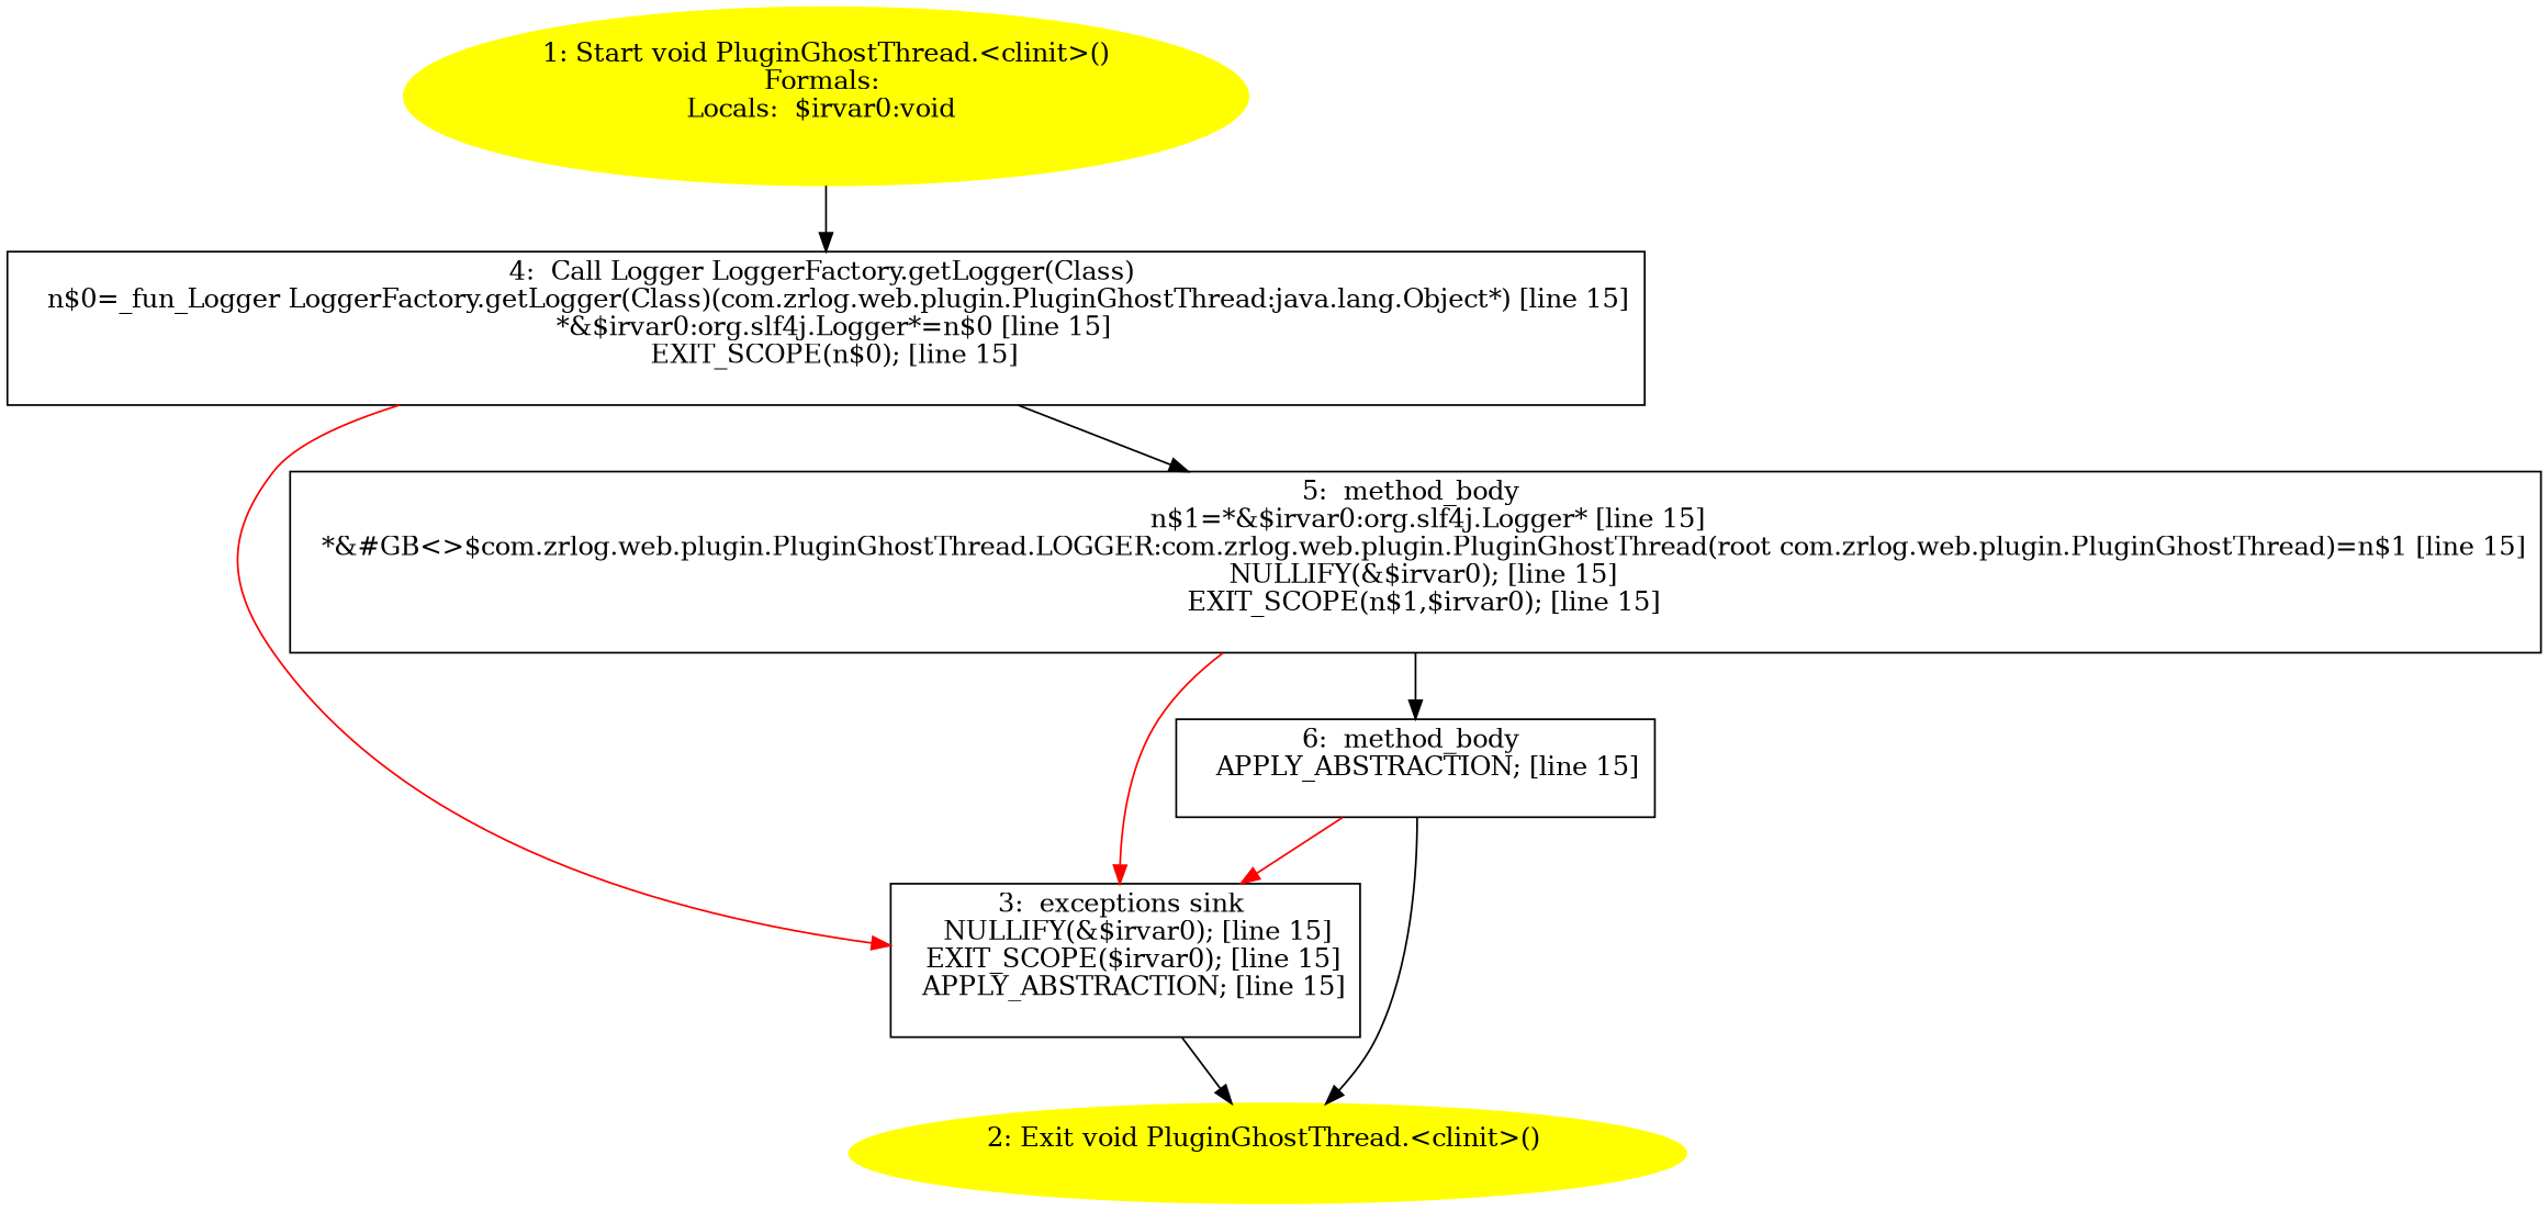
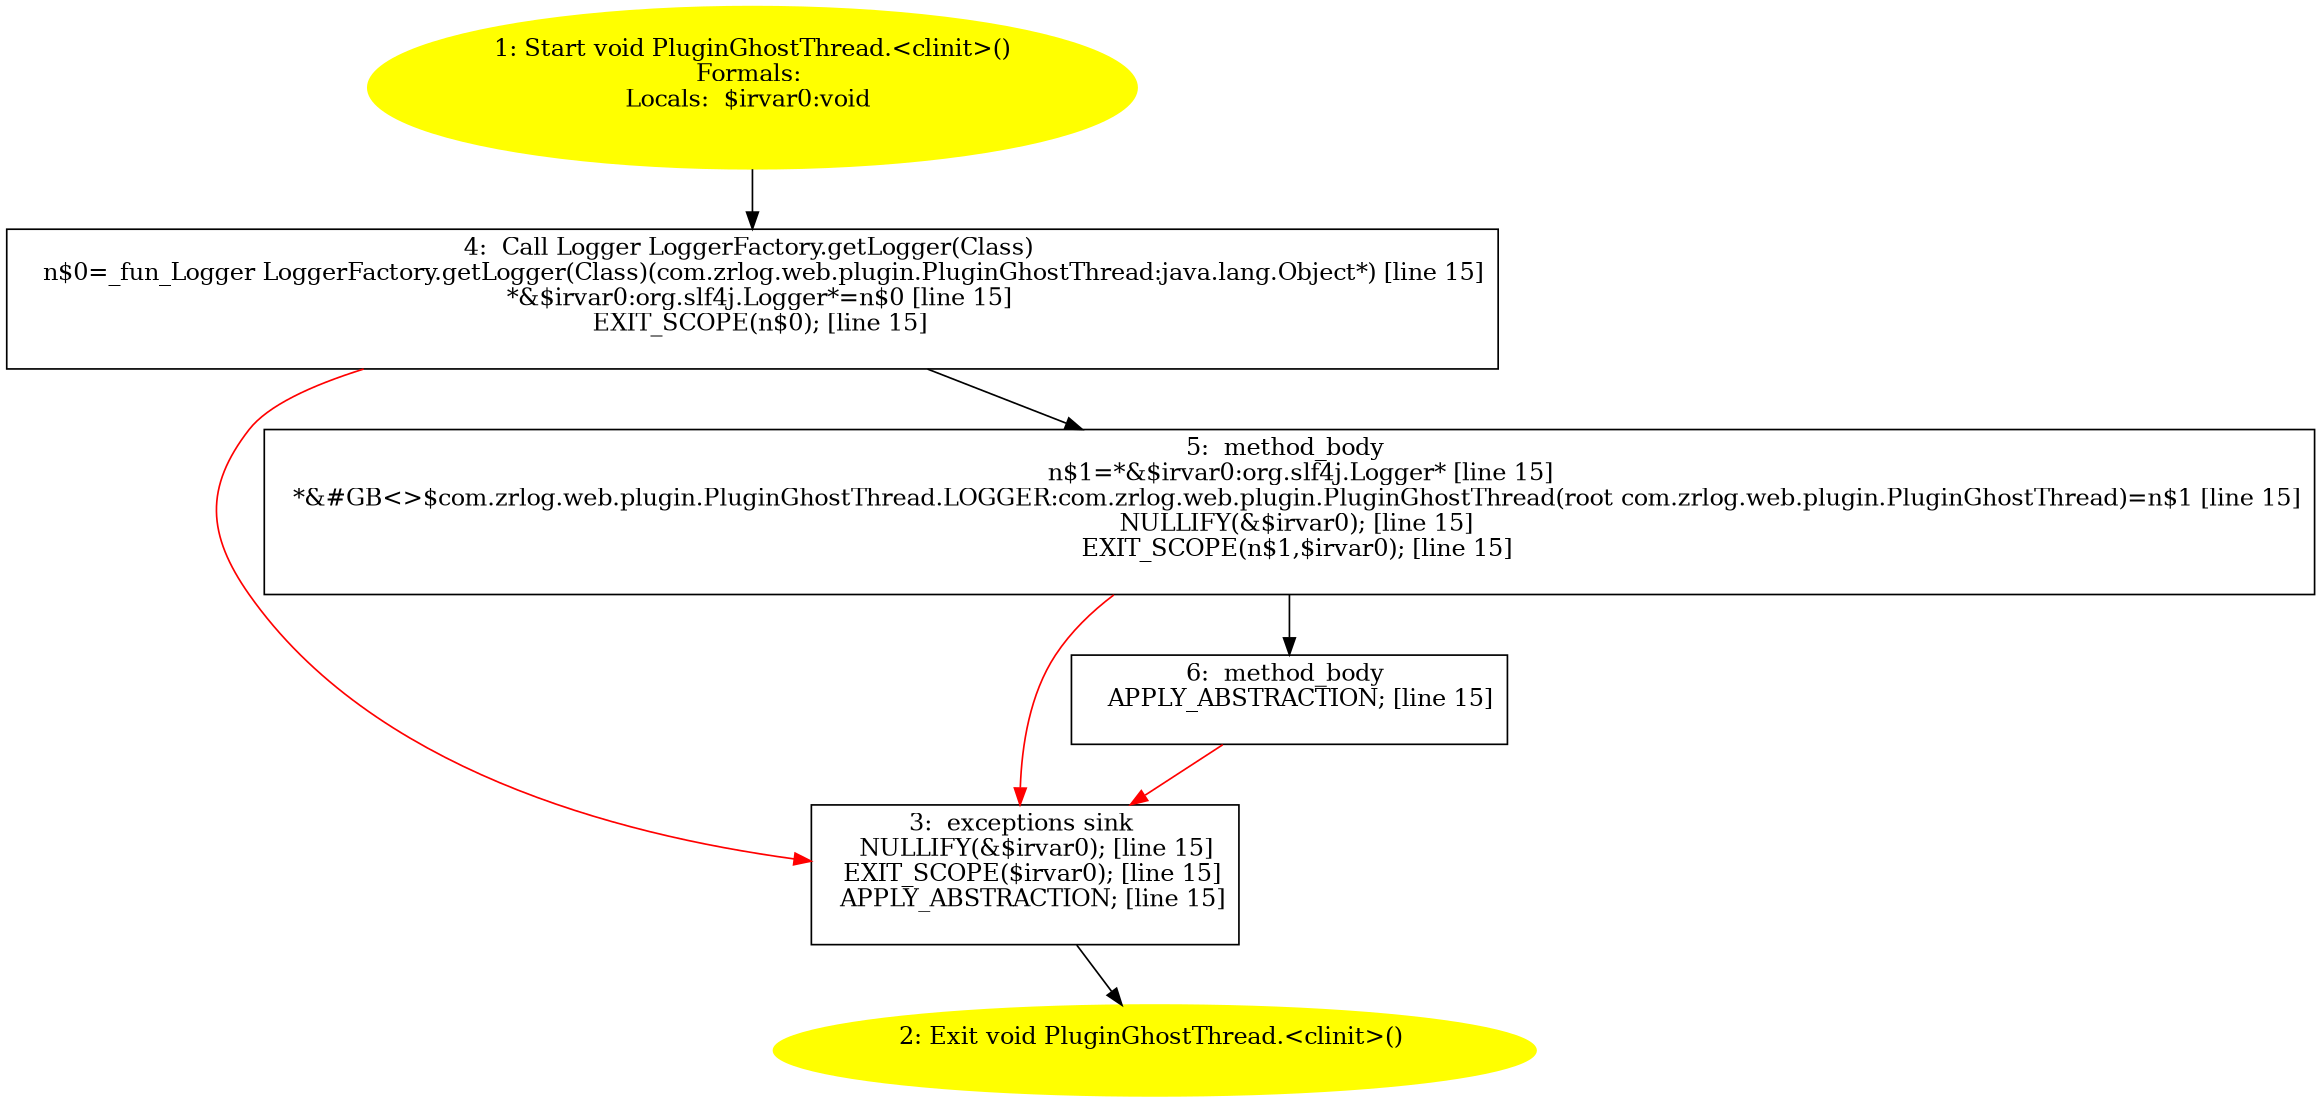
  digraph {
    node [shape=box]
    n1 [color=yellow label="1: Start void PluginGhostThread.<clinit>()\nFormals: \nLocals:  $irvar0:void \n  " style=filled shape=""]
    n2 [label="4:  Call Logger LoggerFactory.getLogger(Class) \n   n$0=_fun_Logger LoggerFactory.getLogger(Class)(com.zrlog.web.plugin.PluginGhostThread:java.lang.Object*) [line 15]\n  *&$irvar0:org.slf4j.Logger*=n$0 [line 15]\n  EXIT_SCOPE(n$0); [line 15]\n "]
    n3 [label="3:  exceptions sink \n   NULLIFY(&$irvar0); [line 15]\n  EXIT_SCOPE($irvar0); [line 15]\n  APPLY_ABSTRACTION; [line 15]\n "]
    n4 [label="5:  method_body \n   n$1=*&$irvar0:org.slf4j.Logger* [line 15]\n  *&#GB<>$com.zrlog.web.plugin.PluginGhostThread.LOGGER:com.zrlog.web.plugin.PluginGhostThread(root com.zrlog.web.plugin.PluginGhostThread)=n$1 [line 15]\n  NULLIFY(&$irvar0); [line 15]\n  EXIT_SCOPE(n$1,$irvar0); [line 15]\n "]
    n5 [color=yellow label="2: Exit void PluginGhostThread.<clinit>() \n  " style=filled shape=""]
    n6 [label="6:  method_body \n   APPLY_ABSTRACTION; [line 15]\n "]
    n1 -> n2
    n2 -> n3 [color=red]
    n2 -> n4
    n3 -> n5
    n4 -> n3 [color=red]
    n4 -> n6
    n6 -> n3 [color=red]
-   n6 -> n5
  }
